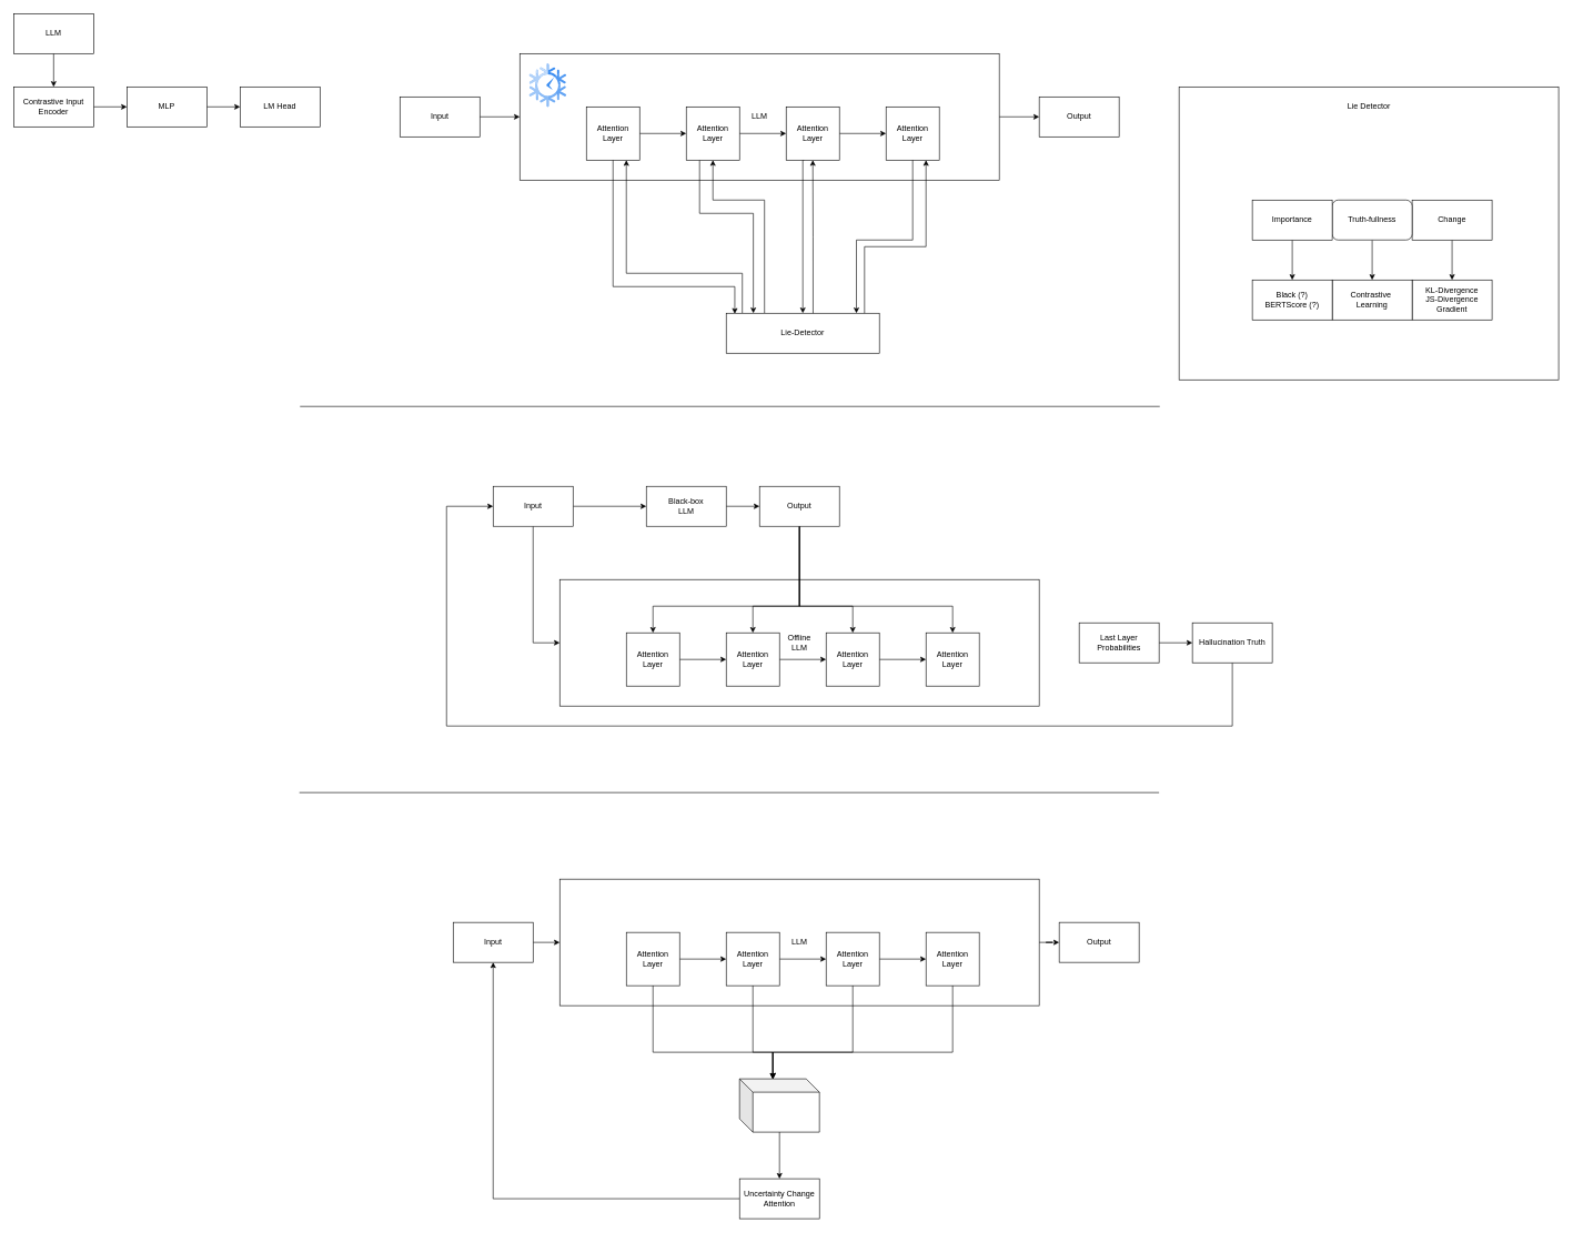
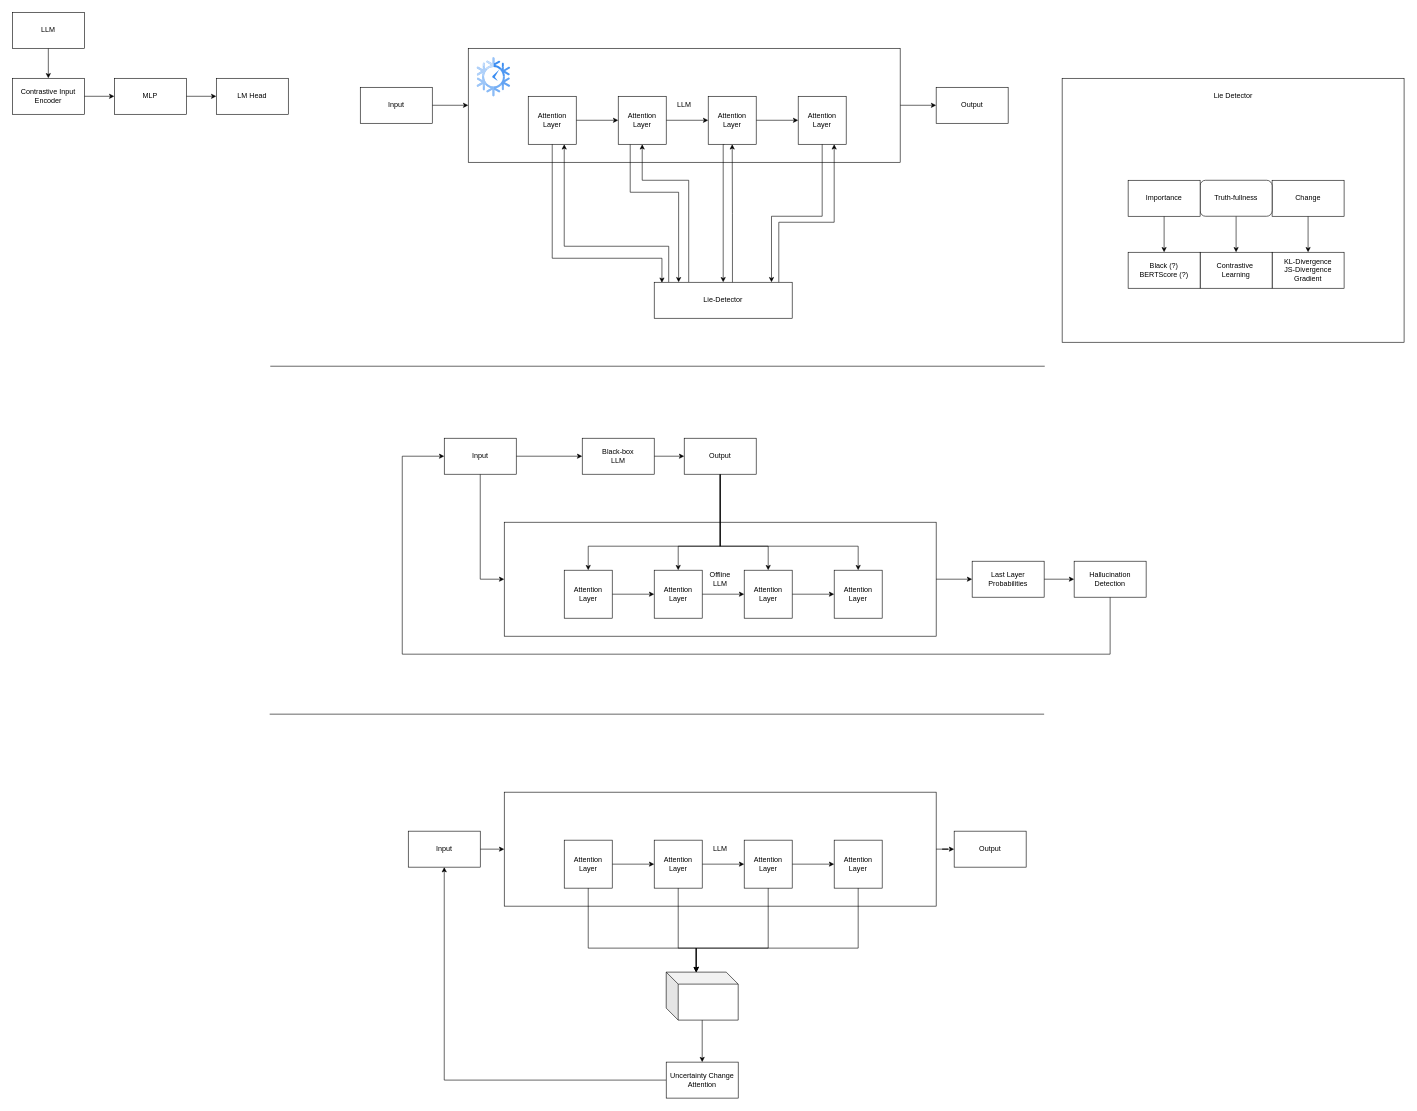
  <mxCell id="0" />
  <mxCell id="1" parent="0" />
  <mxCell id="2" style="edgeStyle=orthogonalEdgeStyle;rounded=0;orthogonalLoop=1;jettySize=auto;html=1;" parent="1" source="3" target="21" edge="1"><mxGeometry relative="1" as="geometry" /></mxCell>
  <mxCell id="3" value="LLM" style="rounded=0;whiteSpace=wrap;html=1;" parent="1" vertex="1"><mxGeometry x="780" y="80" width="720" height="190" as="geometry" /></mxCell>
  <mxCell id="4" style="edgeStyle=orthogonalEdgeStyle;rounded=0;orthogonalLoop=1;jettySize=auto;html=1;" parent="1" source="5" target="11" edge="1"><mxGeometry relative="1" as="geometry" /></mxCell>
  <mxCell id="5" value="Attention Layer" style="whiteSpace=wrap;html=1;aspect=fixed;" parent="1" vertex="1"><mxGeometry x="880" y="160" width="80" height="80" as="geometry" /></mxCell>
  <mxCell id="6" style="edgeStyle=orthogonalEdgeStyle;rounded=0;orthogonalLoop=1;jettySize=auto;html=1;" parent="1" source="8" target="12" edge="1"><mxGeometry relative="1" as="geometry" /></mxCell>
  <mxCell id="7" style="edgeStyle=orthogonalEdgeStyle;rounded=0;orthogonalLoop=1;jettySize=auto;html=1;exitX=0.341;exitY=0.995;exitDx=0;exitDy=0;entryX=0.5;entryY=0;entryDx=0;entryDy=0;exitPerimeter=0;" parent="1" source="8" target="18" edge="1"><mxGeometry relative="1" as="geometry"><Array as="points"><mxPoint x="1205" y="240" /></Array></mxGeometry></mxCell>
  <mxCell id="8" value="Attention Layer" style="whiteSpace=wrap;html=1;aspect=fixed;" parent="1" vertex="1"><mxGeometry x="1180" y="160" width="80" height="80" as="geometry" /></mxCell>
  <mxCell id="9" style="edgeStyle=orthogonalEdgeStyle;rounded=0;orthogonalLoop=1;jettySize=auto;html=1;" parent="1" source="11" target="8" edge="1"><mxGeometry relative="1" as="geometry" /></mxCell>
  <mxCell id="10" style="edgeStyle=orthogonalEdgeStyle;rounded=0;orthogonalLoop=1;jettySize=auto;html=1;exitX=0.25;exitY=1;exitDx=0;exitDy=0;entryX=0.177;entryY=0;entryDx=0;entryDy=0;entryPerimeter=0;" parent="1" source="11" target="18" edge="1"><mxGeometry relative="1" as="geometry"><Array as="points"><mxPoint x="1050" y="320" /><mxPoint x="1130" y="320" /><mxPoint x="1130" y="470" /></Array></mxGeometry></mxCell>
  <mxCell id="11" value="Attention Layer" style="whiteSpace=wrap;html=1;aspect=fixed;" parent="1" vertex="1"><mxGeometry x="1030" y="160" width="80" height="80" as="geometry" /></mxCell>
  <mxCell id="12" value="Attention Layer" style="whiteSpace=wrap;html=1;aspect=fixed;" parent="1" vertex="1"><mxGeometry x="1330" y="160" width="80" height="80" as="geometry" /></mxCell>
  <mxCell id="13" style="edgeStyle=orthogonalEdgeStyle;rounded=0;orthogonalLoop=1;jettySize=auto;html=1;exitX=0.5;exitY=1;exitDx=0;exitDy=0;entryX=0.056;entryY=0.014;entryDx=0;entryDy=0;entryPerimeter=0;" parent="1" source="5" target="18" edge="1"><mxGeometry relative="1" as="geometry"><mxPoint x="920" y="370" as="sourcePoint" /><Array as="points"><mxPoint x="920" y="430" /><mxPoint x="1103" y="430" /></Array></mxGeometry></mxCell>
  <mxCell id="14" style="edgeStyle=orthogonalEdgeStyle;rounded=0;orthogonalLoop=1;jettySize=auto;html=1;entryX=0.75;entryY=1;entryDx=0;entryDy=0;exitX=0.105;exitY=0;exitDx=0;exitDy=0;exitPerimeter=0;" parent="1" source="18" target="5" edge="1"><mxGeometry relative="1" as="geometry"><Array as="points"><mxPoint x="1114" y="410" /><mxPoint x="940" y="410" /></Array></mxGeometry></mxCell>
  <mxCell id="15" style="edgeStyle=orthogonalEdgeStyle;rounded=0;orthogonalLoop=1;jettySize=auto;html=1;exitX=0.567;exitY=0.029;exitDx=0;exitDy=0;entryX=0.5;entryY=1;entryDx=0;entryDy=0;exitPerimeter=0;" parent="1" source="18" target="8" edge="1"><mxGeometry relative="1" as="geometry"><Array as="points" /></mxGeometry></mxCell>
  <mxCell id="16" style="edgeStyle=orthogonalEdgeStyle;rounded=0;orthogonalLoop=1;jettySize=auto;html=1;exitX=0.903;exitY=0.014;exitDx=0;exitDy=0;entryX=0.75;entryY=1;entryDx=0;entryDy=0;exitPerimeter=0;" parent="1" source="18" target="12" edge="1"><mxGeometry relative="1" as="geometry"><Array as="points"><mxPoint x="1298" y="370" /><mxPoint x="1390" y="370" /></Array></mxGeometry></mxCell>
  <mxCell id="17" style="edgeStyle=orthogonalEdgeStyle;rounded=0;orthogonalLoop=1;jettySize=auto;html=1;exitX=0.25;exitY=0;exitDx=0;exitDy=0;entryX=0.5;entryY=1;entryDx=0;entryDy=0;" parent="1" source="18" target="11" edge="1"><mxGeometry relative="1" as="geometry"><Array as="points"><mxPoint x="1148" y="300" /><mxPoint x="1070" y="300" /></Array></mxGeometry></mxCell>
  <mxCell id="18" value="Lie-Detector" style="rounded=0;whiteSpace=wrap;html=1;" parent="1" vertex="1"><mxGeometry x="1090" y="470" width="230" height="60" as="geometry" /></mxCell>
  <mxCell id="19" style="edgeStyle=orthogonalEdgeStyle;rounded=0;orthogonalLoop=1;jettySize=auto;html=1;" parent="1" source="20" target="3" edge="1"><mxGeometry relative="1" as="geometry" /></mxCell>
  <mxCell id="20" value="Input" style="rounded=0;whiteSpace=wrap;html=1;" parent="1" vertex="1"><mxGeometry x="600" y="145" width="120" height="60" as="geometry" /></mxCell>
  <mxCell id="21" value="Output" style="rounded=0;whiteSpace=wrap;html=1;" parent="1" vertex="1"><mxGeometry x="1560" y="145" width="120" height="60" as="geometry" /></mxCell>
  <mxCell id="22" value="" style="endArrow=none;html=1;rounded=0;" parent="1" edge="1"><mxGeometry width="50" height="50" relative="1" as="geometry"><mxPoint x="450" y="610" as="sourcePoint" /><mxPoint x="1741" y="610" as="targetPoint" /></mxGeometry></mxCell>
  <mxCell id="23" style="edgeStyle=orthogonalEdgeStyle;rounded=0;orthogonalLoop=1;jettySize=auto;html=1;entryX=0;entryY=0.5;entryDx=0;entryDy=0;" parent="1" source="24" target="43" edge="1"><mxGeometry relative="1" as="geometry" /></mxCell>
  <mxCell id="24" value="Black-box&lt;div&gt;LLM&lt;/div&gt;" style="rounded=0;whiteSpace=wrap;html=1;" parent="1" vertex="1"><mxGeometry x="970" y="730" width="120" height="60" as="geometry" /></mxCell>
  <mxCell id="25" style="edgeStyle=orthogonalEdgeStyle;rounded=0;orthogonalLoop=1;jettySize=auto;html=1;entryX=0;entryY=0.5;entryDx=0;entryDy=0;" parent="1" source="27" target="24" edge="1"><mxGeometry relative="1" as="geometry" /></mxCell>
  <mxCell id="26" style="edgeStyle=orthogonalEdgeStyle;rounded=0;orthogonalLoop=1;jettySize=auto;html=1;entryX=0;entryY=0.5;entryDx=0;entryDy=0;" parent="1" source="27" target="29" edge="1"><mxGeometry relative="1" as="geometry" /></mxCell>
  <mxCell id="27" value="Input" style="rounded=0;whiteSpace=wrap;html=1;" parent="1" vertex="1"><mxGeometry x="740" y="730" width="120" height="60" as="geometry" /></mxCell>
  <mxCell id="28" value="" style="group" parent="1" vertex="1" connectable="0"><mxGeometry x="840" y="870" width="720" height="190" as="geometry" /></mxCell>
  <mxCell id="29" value="Offline&lt;br&gt;LLM" style="rounded=0;whiteSpace=wrap;html=1;" parent="28" vertex="1"><mxGeometry width="720" height="190" as="geometry" /></mxCell>
  <mxCell id="30" style="edgeStyle=orthogonalEdgeStyle;rounded=0;orthogonalLoop=1;jettySize=auto;html=1;" parent="28" source="31" target="35" edge="1"><mxGeometry relative="1" as="geometry" /></mxCell>
  <mxCell id="31" value="Attention Layer" style="whiteSpace=wrap;html=1;aspect=fixed;" parent="28" vertex="1"><mxGeometry x="100" y="80" width="80" height="80" as="geometry" /></mxCell>
  <mxCell id="32" style="edgeStyle=orthogonalEdgeStyle;rounded=0;orthogonalLoop=1;jettySize=auto;html=1;" parent="28" source="33" target="36" edge="1"><mxGeometry relative="1" as="geometry" /></mxCell>
  <mxCell id="33" value="Attention Layer" style="whiteSpace=wrap;html=1;aspect=fixed;" parent="28" vertex="1"><mxGeometry x="400" y="80" width="80" height="80" as="geometry" /></mxCell>
  <mxCell id="34" style="edgeStyle=orthogonalEdgeStyle;rounded=0;orthogonalLoop=1;jettySize=auto;html=1;" parent="28" source="35" target="33" edge="1"><mxGeometry relative="1" as="geometry" /></mxCell>
  <mxCell id="35" value="Attention Layer" style="whiteSpace=wrap;html=1;aspect=fixed;" parent="28" vertex="1"><mxGeometry x="250" y="80" width="80" height="80" as="geometry" /></mxCell>
  <mxCell id="36" value="Attention Layer" style="whiteSpace=wrap;html=1;aspect=fixed;" parent="28" vertex="1"><mxGeometry x="550" y="80" width="80" height="80" as="geometry" /></mxCell>
  <mxCell id="37" style="edgeStyle=orthogonalEdgeStyle;rounded=0;orthogonalLoop=1;jettySize=auto;html=1;" parent="1" source="38" target="46" edge="1"><mxGeometry relative="1" as="geometry"><mxPoint x="1800" y="965" as="targetPoint" /></mxGeometry></mxCell>
  <mxCell id="38" value="Last Layer&lt;div&gt;Probabilities&lt;/div&gt;" style="rounded=0;whiteSpace=wrap;html=1;" parent="1" vertex="1"><mxGeometry x="1620" y="935" width="120" height="60" as="geometry" /></mxCell>
+ <mxCell id="39" style="edgeStyle=orthogonalEdgeStyle;rounded=0;orthogonalLoop=1;jettySize=auto;html=1;" parent="1" source="29" target="38" edge="1"><mxGeometry relative="1" as="geometry"><mxPoint x="1600" y="965" as="targetPoint" /></mxGeometry></mxCell>
  <mxCell id="40" style="edgeStyle=orthogonalEdgeStyle;rounded=0;orthogonalLoop=1;jettySize=auto;html=1;" parent="1" source="43" target="31" edge="1"><mxGeometry relative="1" as="geometry"><Array as="points"><mxPoint x="1200" y="910" /><mxPoint x="980" y="910" /></Array></mxGeometry></mxCell>
  <mxCell id="41" style="edgeStyle=orthogonalEdgeStyle;rounded=0;orthogonalLoop=1;jettySize=auto;html=1;" parent="1" source="43" target="33" edge="1"><mxGeometry relative="1" as="geometry"><Array as="points"><mxPoint x="1200" y="910" /><mxPoint x="1280" y="910" /></Array></mxGeometry></mxCell>
  <mxCell id="42" style="edgeStyle=orthogonalEdgeStyle;rounded=0;orthogonalLoop=1;jettySize=auto;html=1;entryX=0.5;entryY=0;entryDx=0;entryDy=0;" parent="1" source="43" target="36" edge="1"><mxGeometry relative="1" as="geometry"><Array as="points"><mxPoint x="1200" y="910" /><mxPoint x="1430" y="910" /></Array></mxGeometry></mxCell>
  <mxCell id="43" value="Output" style="rounded=0;whiteSpace=wrap;html=1;" parent="1" vertex="1"><mxGeometry x="1140" y="730" width="120" height="60" as="geometry" /></mxCell>
  <mxCell id="44" style="edgeStyle=orthogonalEdgeStyle;rounded=0;orthogonalLoop=1;jettySize=auto;html=1;" parent="1" edge="1"><mxGeometry relative="1" as="geometry"><mxPoint x="1200" y="790" as="sourcePoint" /><mxPoint x="1130" y="950" as="targetPoint" /><Array as="points"><mxPoint x="1200" y="910" /><mxPoint x="1130" y="910" /></Array></mxGeometry></mxCell>
  <mxCell id="45" style="edgeStyle=orthogonalEdgeStyle;rounded=0;orthogonalLoop=1;jettySize=auto;html=1;entryX=0;entryY=0.5;entryDx=0;entryDy=0;" parent="1" source="46" target="27" edge="1"><mxGeometry relative="1" as="geometry"><Array as="points"><mxPoint x="1850" y="1090" /><mxPoint x="670" y="1090" /><mxPoint x="670" y="760" /></Array></mxGeometry></mxCell>
- <mxCell id="46" value="Hallucination Truth" style="rounded=0;whiteSpace=wrap;html=1;" parent="1" vertex="1"><mxGeometry x="1790" y="935" width="120" height="60" as="geometry" /></mxCell>
+ <mxCell id="46" value="Hallucination Detection" style="rounded=0;whiteSpace=wrap;html=1;" parent="1" vertex="1"><mxGeometry x="1790" y="935" width="120" height="60" as="geometry" /></mxCell>
  <mxCell id="47" value="" style="endArrow=none;html=1;rounded=0;" parent="1" edge="1"><mxGeometry width="50" height="50" relative="1" as="geometry"><mxPoint x="449" y="1190" as="sourcePoint" /><mxPoint x="1740" y="1190" as="targetPoint" /></mxGeometry></mxCell>
  <mxCell id="48" value="" style="group" parent="1" vertex="1" connectable="0"><mxGeometry x="840" y="1320" width="720" height="190" as="geometry" /></mxCell>
  <mxCell id="49" value="LLM" style="rounded=0;whiteSpace=wrap;html=1;" parent="48" vertex="1"><mxGeometry width="720" height="190" as="geometry" /></mxCell>
  <mxCell id="50" style="edgeStyle=orthogonalEdgeStyle;rounded=0;orthogonalLoop=1;jettySize=auto;html=1;" parent="48" source="51" target="55" edge="1"><mxGeometry relative="1" as="geometry" /></mxCell>
  <mxCell id="51" value="Attention Layer" style="whiteSpace=wrap;html=1;aspect=fixed;" parent="48" vertex="1"><mxGeometry x="100" y="80" width="80" height="80" as="geometry" /></mxCell>
  <mxCell id="52" style="edgeStyle=orthogonalEdgeStyle;rounded=0;orthogonalLoop=1;jettySize=auto;html=1;" parent="48" source="53" target="56" edge="1"><mxGeometry relative="1" as="geometry" /></mxCell>
  <mxCell id="53" value="Attention Layer" style="whiteSpace=wrap;html=1;aspect=fixed;" parent="48" vertex="1"><mxGeometry x="400" y="80" width="80" height="80" as="geometry" /></mxCell>
  <mxCell id="54" style="edgeStyle=orthogonalEdgeStyle;rounded=0;orthogonalLoop=1;jettySize=auto;html=1;" parent="48" source="55" target="53" edge="1"><mxGeometry relative="1" as="geometry" /></mxCell>
  <mxCell id="55" value="Attention Layer" style="whiteSpace=wrap;html=1;aspect=fixed;" parent="48" vertex="1"><mxGeometry x="250" y="80" width="80" height="80" as="geometry" /></mxCell>
  <mxCell id="56" value="Attention Layer" style="whiteSpace=wrap;html=1;aspect=fixed;" parent="48" vertex="1"><mxGeometry x="550" y="80" width="80" height="80" as="geometry" /></mxCell>
  <mxCell id="57" style="edgeStyle=orthogonalEdgeStyle;rounded=0;orthogonalLoop=1;jettySize=auto;html=1;" parent="1" source="58" target="64" edge="1"><mxGeometry relative="1" as="geometry" /></mxCell>
  <mxCell id="58" value="" style="shape=cube;whiteSpace=wrap;html=1;boundedLbl=1;backgroundOutline=1;darkOpacity=0.05;darkOpacity2=0.1;" parent="1" vertex="1"><mxGeometry x="1110" y="1620" width="120" height="80" as="geometry" /></mxCell>
  <mxCell id="59" style="edgeStyle=orthogonalEdgeStyle;rounded=0;orthogonalLoop=1;jettySize=auto;html=1;entryX=0;entryY=0;entryDx=50;entryDy=0;entryPerimeter=0;" parent="1" source="51" target="58" edge="1"><mxGeometry relative="1" as="geometry"><Array as="points"><mxPoint x="980" y="1580" /><mxPoint x="1160" y="1580" /></Array></mxGeometry></mxCell>
  <mxCell id="60" style="edgeStyle=orthogonalEdgeStyle;rounded=0;orthogonalLoop=1;jettySize=auto;html=1;entryX=0;entryY=0;entryDx=50;entryDy=0;entryPerimeter=0;" parent="1" source="56" target="58" edge="1"><mxGeometry relative="1" as="geometry"><mxPoint x="1170" y="1620" as="targetPoint" /><Array as="points"><mxPoint x="1430" y="1580" /><mxPoint x="1160" y="1580" /></Array></mxGeometry></mxCell>
  <mxCell id="61" style="edgeStyle=orthogonalEdgeStyle;rounded=0;orthogonalLoop=1;jettySize=auto;html=1;entryX=0;entryY=0;entryDx=50;entryDy=0;entryPerimeter=0;" parent="1" source="55" target="58" edge="1"><mxGeometry relative="1" as="geometry"><mxPoint x="1170" y="1620" as="targetPoint" /><Array as="points"><mxPoint x="1130" y="1580" /><mxPoint x="1160" y="1580" /></Array></mxGeometry></mxCell>
  <mxCell id="62" style="edgeStyle=orthogonalEdgeStyle;rounded=0;orthogonalLoop=1;jettySize=auto;html=1;entryX=0;entryY=0;entryDx=50;entryDy=0;entryPerimeter=0;" parent="1" source="53" target="58" edge="1"><mxGeometry relative="1" as="geometry"><mxPoint x="1170" y="1620" as="targetPoint" /><Array as="points"><mxPoint x="1280" y="1580" /><mxPoint x="1160" y="1580" /></Array></mxGeometry></mxCell>
  <mxCell id="63" style="edgeStyle=orthogonalEdgeStyle;rounded=0;orthogonalLoop=1;jettySize=auto;html=1;entryX=0.5;entryY=1;entryDx=0;entryDy=0;" parent="1" source="64" target="68" edge="1"><mxGeometry relative="1" as="geometry" /></mxCell>
  <mxCell id="64" value="Uncertainty Change Attention" style="rounded=0;whiteSpace=wrap;html=1;" parent="1" vertex="1"><mxGeometry x="1110" y="1770" width="120" height="60" as="geometry" /></mxCell>
  <mxCell id="65" value="Output" style="rounded=0;whiteSpace=wrap;html=1;" parent="1" vertex="1"><mxGeometry x="1590" y="1385" width="120" height="60" as="geometry" /></mxCell>
  <mxCell id="66" style="edgeStyle=orthogonalEdgeStyle;rounded=0;orthogonalLoop=1;jettySize=auto;html=1;" parent="1" source="49" target="65" edge="1"><mxGeometry relative="1" as="geometry"><mxPoint x="1630" y="1415" as="targetPoint" /></mxGeometry></mxCell>
  <mxCell id="67" style="edgeStyle=orthogonalEdgeStyle;rounded=0;orthogonalLoop=1;jettySize=auto;html=1;entryX=0;entryY=0.5;entryDx=0;entryDy=0;" parent="1" source="68" target="49" edge="1"><mxGeometry relative="1" as="geometry" /></mxCell>
  <mxCell id="68" value="Input" style="rounded=0;whiteSpace=wrap;html=1;" parent="1" vertex="1"><mxGeometry x="680" y="1385" width="120" height="60" as="geometry" /></mxCell>
  <mxCell id="69" value="" style="rounded=0;whiteSpace=wrap;html=1;" parent="1" vertex="1"><mxGeometry x="1770" y="130" width="570" height="440" as="geometry" /></mxCell>
  <mxCell id="70" value="Lie Detector" style="text;html=1;align=center;verticalAlign=middle;resizable=0;points=[];autosize=1;strokeColor=none;fillColor=none;" parent="1" vertex="1"><mxGeometry x="2010" y="145" width="90" height="30" as="geometry" /></mxCell>
  <mxCell id="71" style="edgeStyle=orthogonalEdgeStyle;rounded=0;orthogonalLoop=1;jettySize=auto;html=1;entryX=0.85;entryY=0;entryDx=0;entryDy=0;entryPerimeter=0;" parent="1" source="12" target="18" edge="1"><mxGeometry relative="1" as="geometry"><Array as="points"><mxPoint x="1370" y="360" /><mxPoint x="1285" y="360" /></Array></mxGeometry></mxCell>
  <mxCell id="72" value="" style="sketch=0;html=1;aspect=fixed;strokeColor=none;shadow=0;fillColor=#3B8DF1;verticalAlign=top;labelPosition=center;verticalLabelPosition=bottom;shape=mxgraph.gcp2.time_clock" parent="1" vertex="1"><mxGeometry x="794" y="94.88" width="56" height="65.12" as="geometry" /></mxCell>
  <mxCell id="73" style="edgeStyle=orthogonalEdgeStyle;rounded=0;orthogonalLoop=1;jettySize=auto;html=1;entryX=0.5;entryY=0;entryDx=0;entryDy=0;" parent="1" source="74" target="79" edge="1"><mxGeometry relative="1" as="geometry" /></mxCell>
  <mxCell id="74" value="Change" style="rounded=0;whiteSpace=wrap;html=1;" parent="1" vertex="1"><mxGeometry x="2120" y="300" width="120" height="60" as="geometry" /></mxCell>
  <mxCell id="75" style="edgeStyle=orthogonalEdgeStyle;rounded=0;orthogonalLoop=1;jettySize=auto;html=1;" parent="1" source="76" target="80" edge="1"><mxGeometry relative="1" as="geometry" /></mxCell>
  <mxCell id="76" value="Truth-fullness" style="whiteSpace=wrap;html=1;rounded=1;" parent="1" vertex="1"><mxGeometry x="2000" y="300" width="120" height="60" as="geometry" /></mxCell>
  <mxCell id="77" style="edgeStyle=orthogonalEdgeStyle;rounded=0;orthogonalLoop=1;jettySize=auto;html=1;" parent="1" source="78" target="81" edge="1"><mxGeometry relative="1" as="geometry" /></mxCell>
  <mxCell id="78" value="Importance" style="rounded=0;whiteSpace=wrap;html=1;" parent="1" vertex="1"><mxGeometry x="1880" y="300" width="120" height="60" as="geometry" /></mxCell>
  <mxCell id="79" value="KL-Divergence&lt;div&gt;JS-Divergence&lt;/div&gt;&lt;div&gt;Gradient&lt;/div&gt;" style="rounded=0;whiteSpace=wrap;html=1;" parent="1" vertex="1"><mxGeometry x="2120" y="420" width="120" height="60" as="geometry" /></mxCell>
  <mxCell id="80" value="Contrastive&amp;nbsp;&lt;div&gt;Learning&lt;/div&gt;" style="rounded=0;whiteSpace=wrap;html=1;" parent="1" vertex="1"><mxGeometry x="2000" y="420" width="120" height="60" as="geometry" /></mxCell>
  <mxCell id="81" value="Black (?)&lt;div&gt;BERTScore (?)&lt;/div&gt;" style="rounded=0;whiteSpace=wrap;html=1;" parent="1" vertex="1"><mxGeometry x="1880" y="420" width="120" height="60" as="geometry" /></mxCell>
  <mxCell id="82" style="edgeStyle=orthogonalEdgeStyle;rounded=0;orthogonalLoop=1;jettySize=auto;html=1;entryX=0.5;entryY=0;entryDx=0;entryDy=0;" edge="1" parent="1" source="83" target="85"><mxGeometry relative="1" as="geometry" /></mxCell>
  <mxCell id="83" value="LLM" style="rounded=0;whiteSpace=wrap;html=1;" vertex="1" parent="1"><mxGeometry x="20" y="20" width="120" height="60" as="geometry" /></mxCell>
  <mxCell id="84" style="edgeStyle=orthogonalEdgeStyle;rounded=0;orthogonalLoop=1;jettySize=auto;html=1;" edge="1" parent="1" source="85" target="87"><mxGeometry relative="1" as="geometry" /></mxCell>
  <mxCell id="85" value="Contrastive Input&lt;div&gt;Encoder&lt;/div&gt;" style="rounded=0;whiteSpace=wrap;html=1;" vertex="1" parent="1"><mxGeometry x="20" y="130" width="120" height="60" as="geometry" /></mxCell>
  <mxCell id="86" style="edgeStyle=orthogonalEdgeStyle;rounded=0;orthogonalLoop=1;jettySize=auto;html=1;" edge="1" parent="1" source="87" target="88"><mxGeometry relative="1" as="geometry" /></mxCell>
  <mxCell id="87" value="MLP" style="rounded=0;whiteSpace=wrap;html=1;" vertex="1" parent="1"><mxGeometry x="190" y="130" width="120" height="60" as="geometry" /></mxCell>
  <mxCell id="88" value="LM Head" style="rounded=0;whiteSpace=wrap;html=1;" vertex="1" parent="1"><mxGeometry x="360" y="130" width="120" height="60" as="geometry" /></mxCell>
